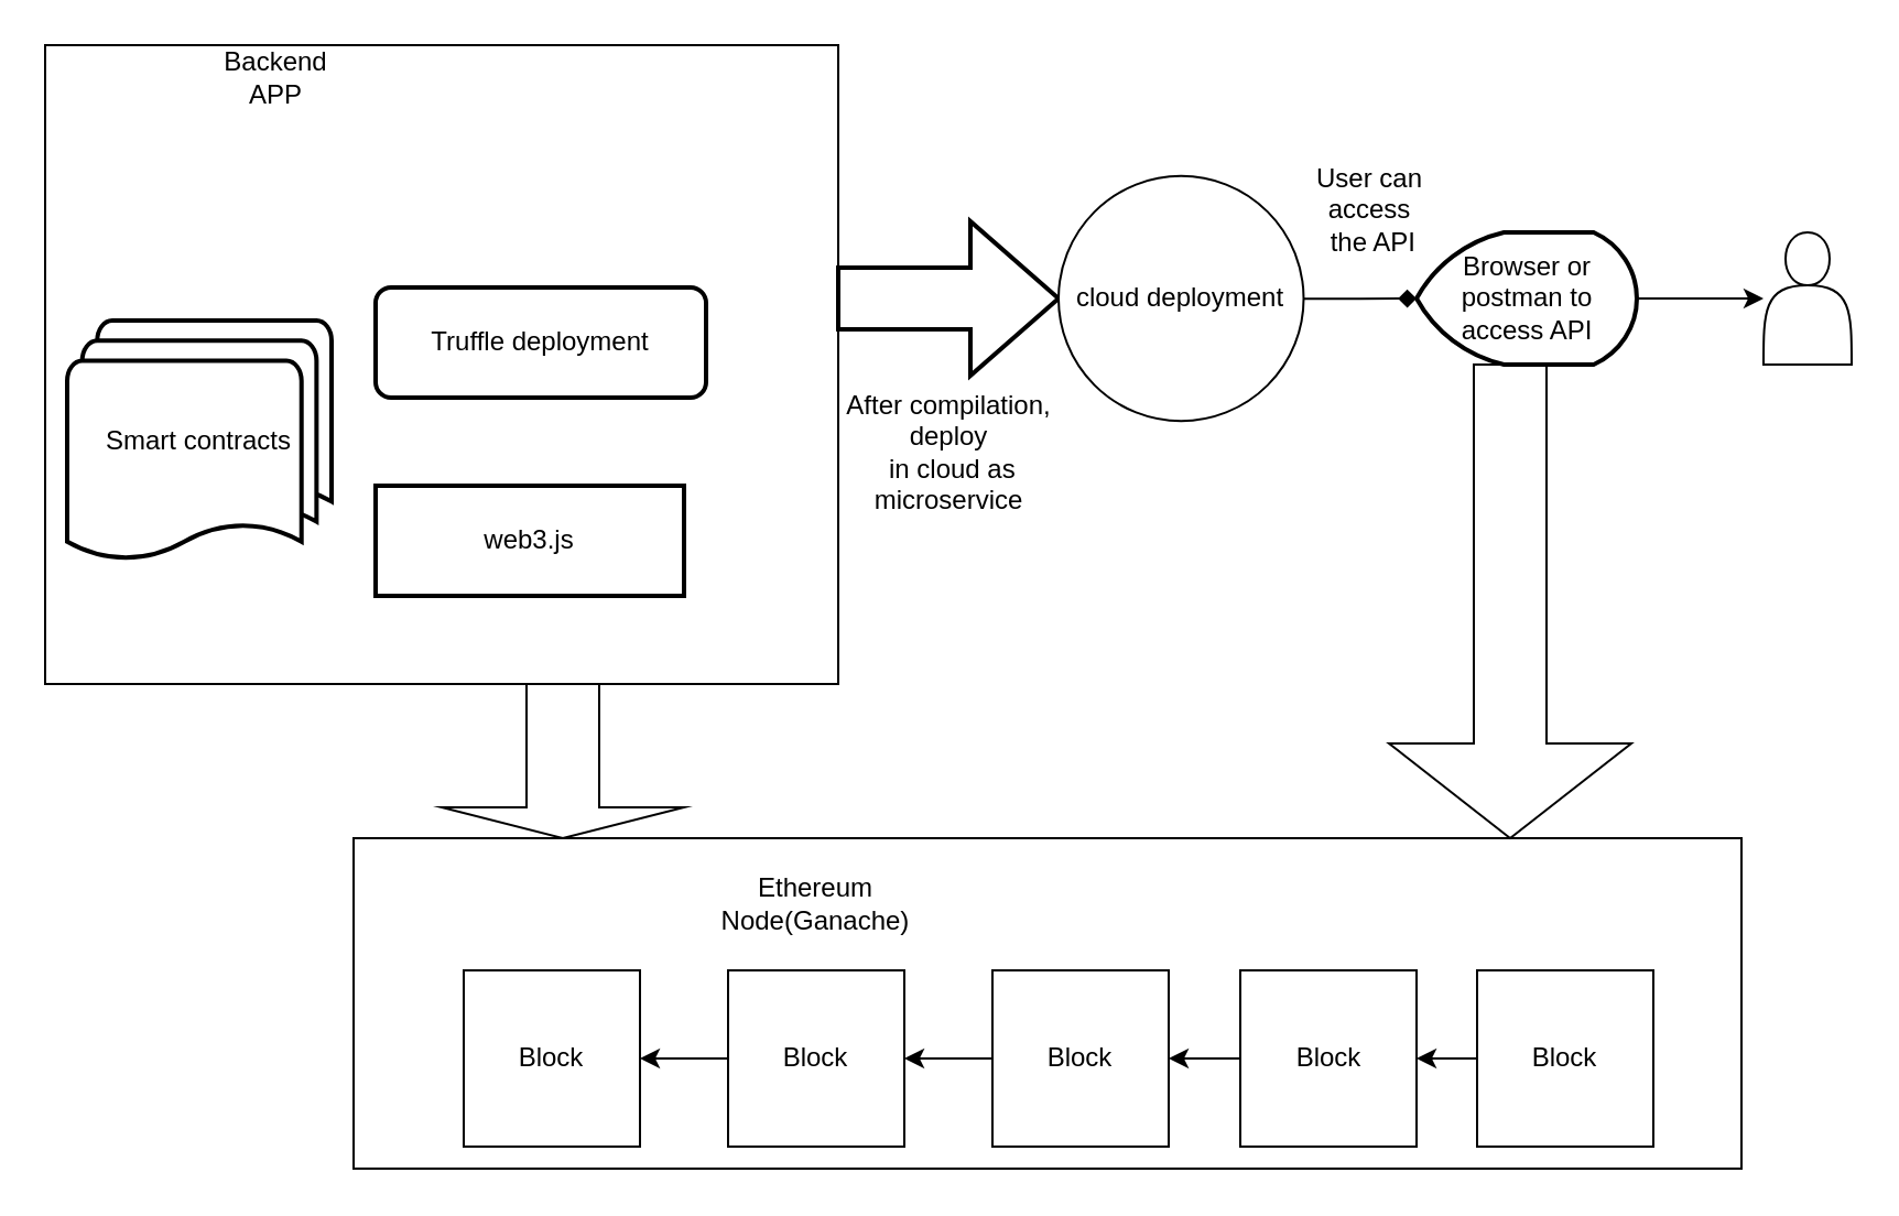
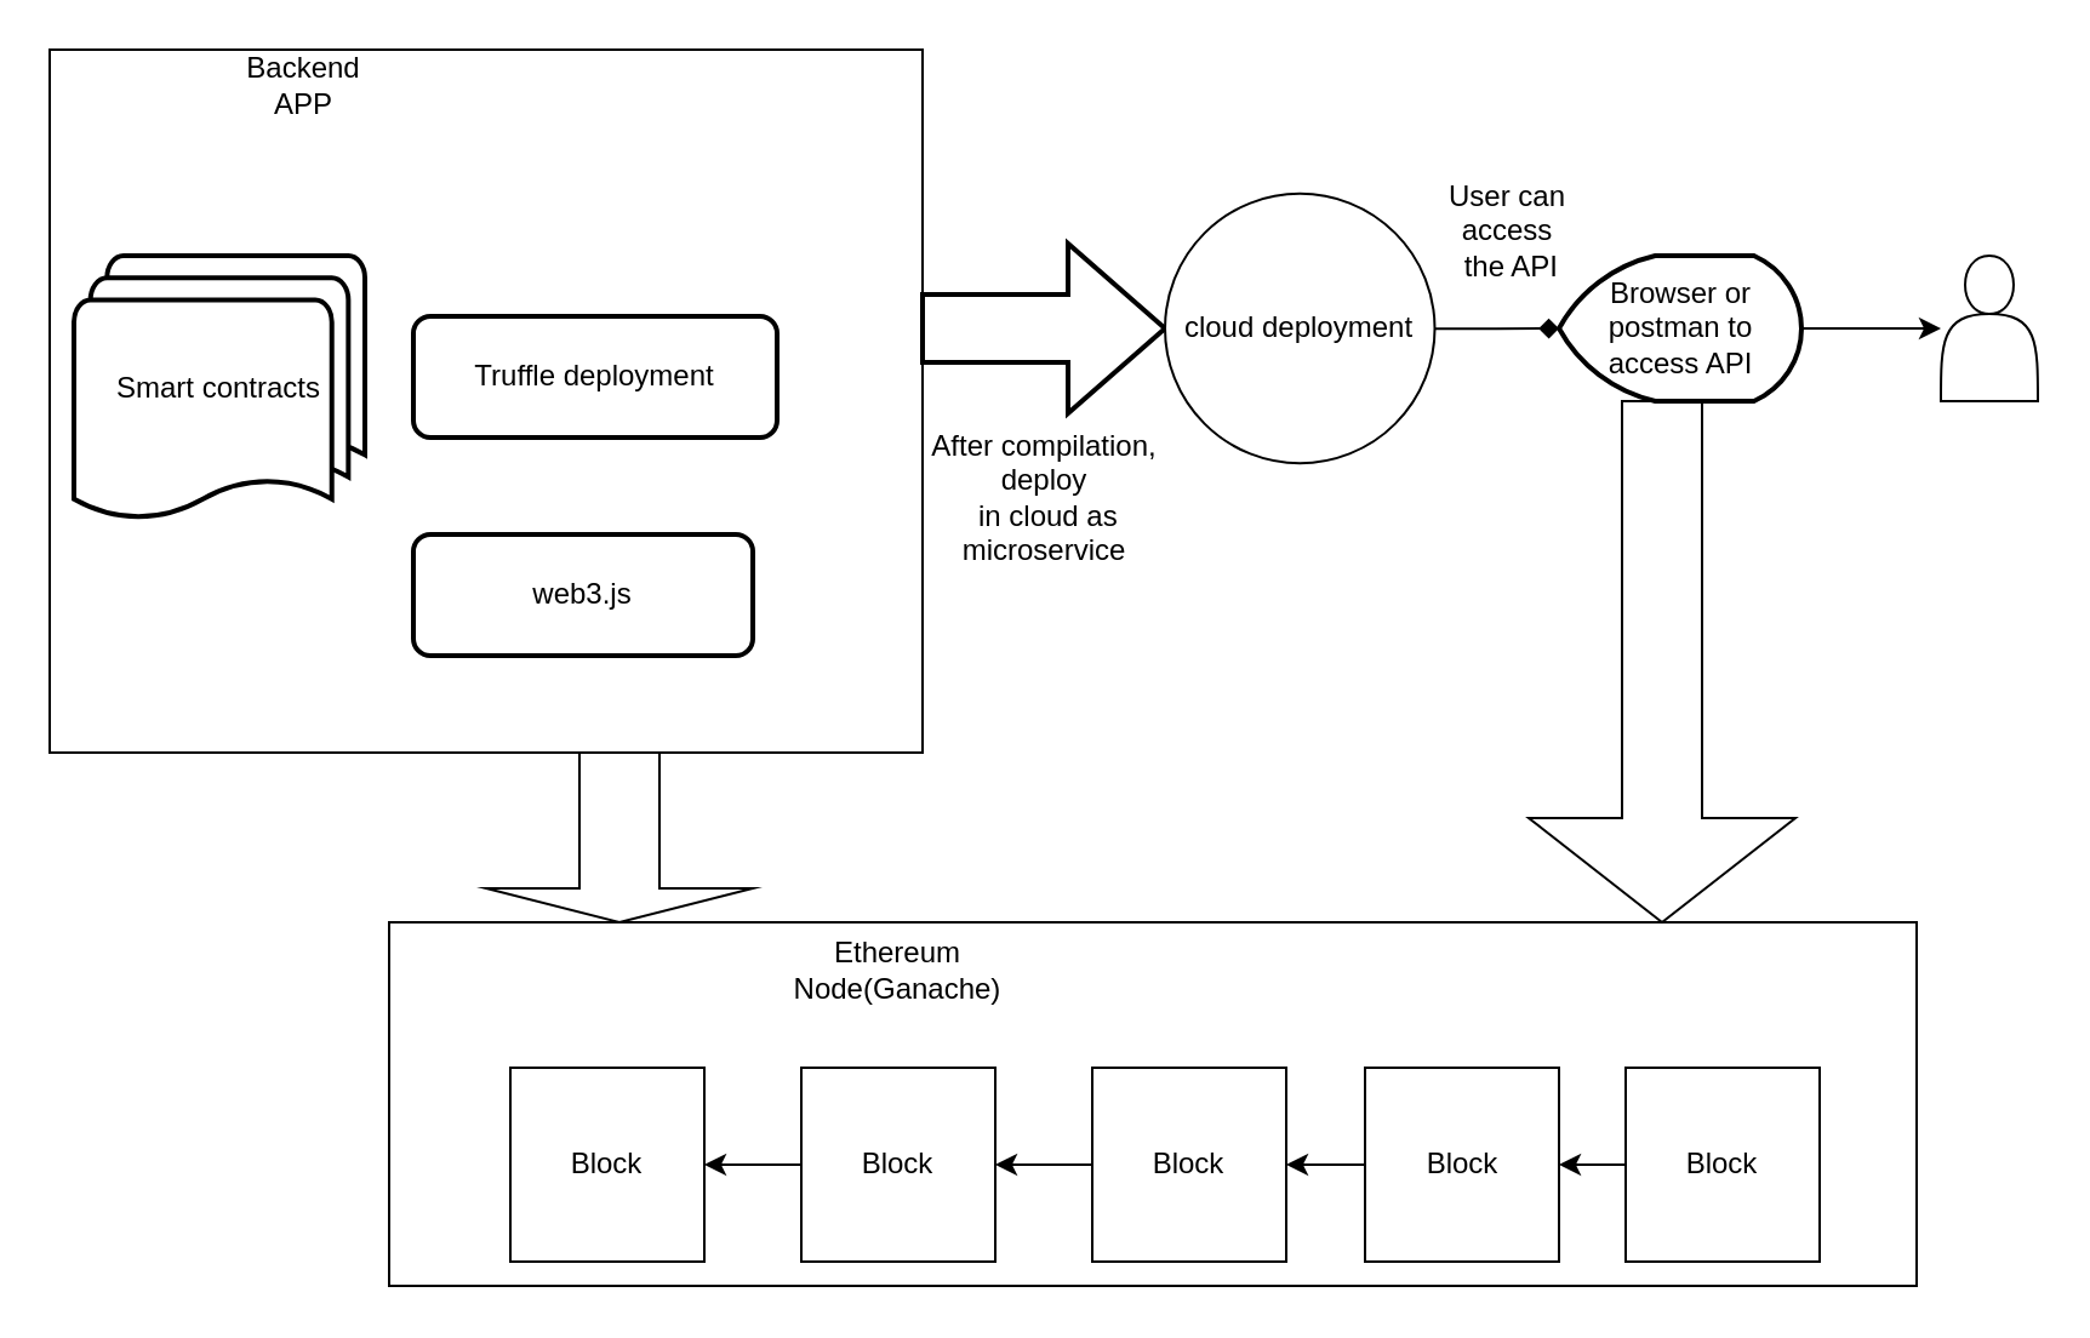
  <mxCell id="0" />
  <mxCell id="1" parent="0" />
  <mxCell id="2" value="" style="rounded=0;whiteSpace=wrap;html=1;" vertex="1" parent="1"><mxGeometry x="20" y="20" width="360" height="290" as="geometry" /></mxCell>
- <mxCell id="3" value="Smart contracts" style="strokeWidth=2;html=1;shape=mxgraph.flowchart.multi-document;whiteSpace=wrap;" vertex="1" parent="1"><mxGeometry x="30" y="145" width="120" height="110" as="geometry" /></mxCell>
+ <mxCell id="3" value="Smart contracts" style="strokeWidth=2;html=1;shape=mxgraph.flowchart.multi-document;whiteSpace=wrap;" vertex="1" parent="1"><mxGeometry x="30" y="105" width="120" height="110" as="geometry" /></mxCell>
  <mxCell id="4" value="&lt;span&gt;Truffle deployment&lt;/span&gt;" style="rounded=1;whiteSpace=wrap;html=1;absoluteArcSize=1;arcSize=14;strokeWidth=2;" vertex="1" parent="1"><mxGeometry x="170" y="130" width="150" height="50" as="geometry" /></mxCell>
- <mxCell id="5" value="web3.js" style="whiteSpace=wrap;html=1;absoluteArcSize=1;arcSize=14;strokeWidth=2;rounded=0;" vertex="1" parent="1"><mxGeometry x="170" y="220" width="140" height="50" as="geometry" /></mxCell>
+ <mxCell id="5" value="web3.js" style="rounded=1;whiteSpace=wrap;html=1;absoluteArcSize=1;arcSize=14;strokeWidth=2;" vertex="1" parent="1"><mxGeometry x="170" y="220" width="140" height="50" as="geometry" /></mxCell>
  <mxCell id="6" value="" style="rounded=0;whiteSpace=wrap;html=1;" vertex="1" parent="1"><mxGeometry x="160" y="380" width="630" height="150" as="geometry" /></mxCell>
  <mxCell id="7" value="After compilation, &lt;br&gt;deploy&lt;br&gt;&amp;nbsp;in cloud as&lt;br&gt;microservice" style="verticalLabelPosition=bottom;verticalAlign=top;html=1;strokeWidth=2;shape=mxgraph.arrows2.arrow;dy=0.6;dx=40;notch=0;" vertex="1" parent="1"><mxGeometry x="380" y="100" width="100" height="70" as="geometry" /></mxCell>
  <mxCell id="8" value="Backend APP" style="text;html=1;strokeColor=none;fillColor=none;align=center;verticalAlign=middle;whiteSpace=wrap;rounded=0;" vertex="1" parent="1"><mxGeometry x="90" y="30" width="70" height="10" as="geometry" /></mxCell>
  <mxCell id="9" style="edgeStyle=orthogonalEdgeStyle;rounded=0;orthogonalLoop=1;jettySize=auto;html=1;exitX=0.5;exitY=1;exitDx=0;exitDy=0;" edge="1" parent="1" source="8" target="8"><mxGeometry relative="1" as="geometry" /></mxCell>
  <mxCell id="10" style="edgeStyle=orthogonalEdgeStyle;rounded=0;orthogonalLoop=1;jettySize=auto;html=1;endArrow=diamond;" edge="1" parent="1" source="11" target="25"><mxGeometry relative="1" as="geometry"><mxPoint x="660" y="135" as="targetPoint" /></mxGeometry></mxCell>
  <mxCell id="11" value="cloud deployment" style="ellipse;whiteSpace=wrap;html=1;aspect=fixed;" vertex="1" parent="1"><mxGeometry x="480" y="79.38" width="111.25" height="111.25" as="geometry" /></mxCell>
  <mxCell id="12" value="User can &lt;br&gt;access&lt;br&gt;&amp;nbsp;the API" style="text;html=1;align=center;verticalAlign=middle;resizable=0;points=[];autosize=1;" vertex="1" parent="1"><mxGeometry x="591.25" y="70" width="60" height="50" as="geometry" /></mxCell>
- <mxCell id="13" value="Ethereum Node(Ganache)" style="text;html=1;strokeColor=none;fillColor=none;align=center;verticalAlign=middle;whiteSpace=wrap;rounded=0;" vertex="1" parent="1"><mxGeometry x="320" y="400" width="100" height="20" as="geometry" /></mxCell>
+ <mxCell id="13" value="Ethereum Node(Ganache)" style="text;html=1;strokeColor=none;fillColor=none;align=center;verticalAlign=middle;whiteSpace=wrap;rounded=0;" vertex="1" parent="1"><mxGeometry x="320" y="390" width="100" height="20" as="geometry" /></mxCell>
  <mxCell id="14" value="Block" style="whiteSpace=wrap;html=1;aspect=fixed;" vertex="1" parent="1"><mxGeometry x="210" y="440" width="80" height="80" as="geometry" /></mxCell>
  <mxCell id="15" value="" style="edgeStyle=orthogonalEdgeStyle;rounded=0;orthogonalLoop=1;jettySize=auto;html=1;" edge="1" parent="1" source="16" target="18"><mxGeometry relative="1" as="geometry" /></mxCell>
  <mxCell id="16" value="Block" style="whiteSpace=wrap;html=1;aspect=fixed;" vertex="1" parent="1"><mxGeometry x="450" y="440" width="80" height="80" as="geometry" /></mxCell>
  <mxCell id="17" style="edgeStyle=orthogonalEdgeStyle;rounded=0;orthogonalLoop=1;jettySize=auto;html=1;entryX=1;entryY=0.5;entryDx=0;entryDy=0;" edge="1" parent="1" source="18" target="14"><mxGeometry relative="1" as="geometry" /></mxCell>
  <mxCell id="18" value="Block" style="whiteSpace=wrap;html=1;aspect=fixed;" vertex="1" parent="1"><mxGeometry x="330" y="440" width="80" height="80" as="geometry" /></mxCell>
  <mxCell id="19" value="" style="edgeStyle=orthogonalEdgeStyle;rounded=0;orthogonalLoop=1;jettySize=auto;html=1;" edge="1" parent="1" source="20" target="16"><mxGeometry relative="1" as="geometry" /></mxCell>
  <mxCell id="20" value="Block" style="whiteSpace=wrap;html=1;aspect=fixed;" vertex="1" parent="1"><mxGeometry x="562.5" y="440" width="80" height="80" as="geometry" /></mxCell>
  <mxCell id="21" value="" style="shape=singleArrow;direction=south;whiteSpace=wrap;html=1;" vertex="1" parent="1"><mxGeometry x="200" y="310" width="110" height="70" as="geometry" /></mxCell>
  <mxCell id="22" value="" style="shape=singleArrow;direction=south;whiteSpace=wrap;html=1;" vertex="1" parent="1"><mxGeometry x="630" y="165" width="110" height="215" as="geometry" /></mxCell>
  <mxCell id="23" value="" style="shape=actor;whiteSpace=wrap;html=1;" vertex="1" parent="1"><mxGeometry x="800" y="105" width="40" height="60" as="geometry" /></mxCell>
  <mxCell id="24" value="" style="edgeStyle=orthogonalEdgeStyle;rounded=0;orthogonalLoop=1;jettySize=auto;html=1;" edge="1" parent="1" source="25" target="23"><mxGeometry relative="1" as="geometry" /></mxCell>
  <mxCell id="25" value="Browser or postman to access API" style="strokeWidth=2;html=1;shape=mxgraph.flowchart.display;whiteSpace=wrap;" vertex="1" parent="1"><mxGeometry x="642.5" y="105" width="100" height="60" as="geometry" /></mxCell>
  <mxCell id="26" value="" style="edgeStyle=orthogonalEdgeStyle;rounded=0;orthogonalLoop=1;jettySize=auto;html=1;" edge="1" parent="1" source="27" target="20"><mxGeometry relative="1" as="geometry" /></mxCell>
  <mxCell id="27" value="Block" style="whiteSpace=wrap;html=1;aspect=fixed;" vertex="1" parent="1"><mxGeometry x="670" y="440" width="80" height="80" as="geometry" /></mxCell>
